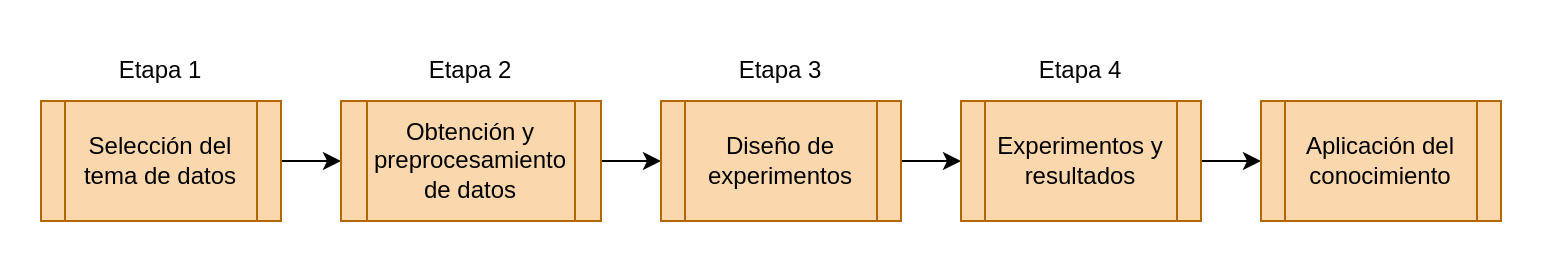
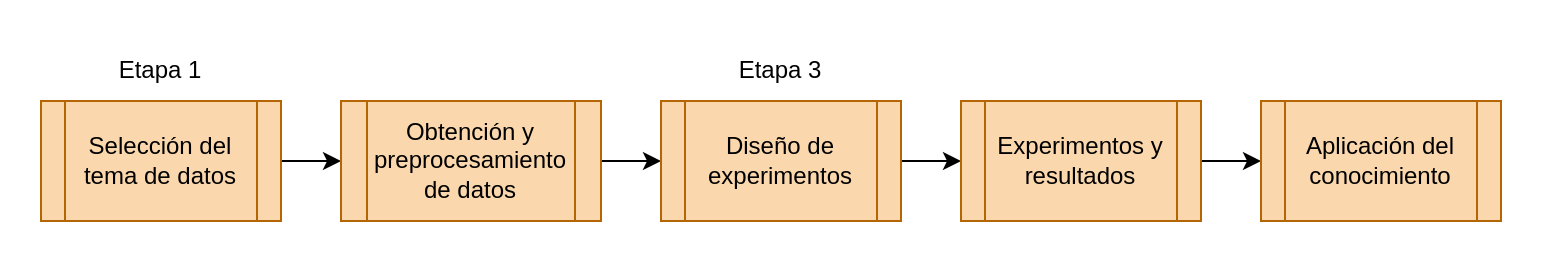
  <mxCell id="0" />
  <mxCell id="1" parent="0" />
  <mxCell id="2" style="edgeStyle=orthogonalEdgeStyle;rounded=0;orthogonalLoop=1;jettySize=auto;html=1;entryX=0;entryY=0.5;entryDx=0;entryDy=0;" edge="1" parent="1" source="3" target="5"><mxGeometry relative="1" as="geometry" /></mxCell>
  <mxCell id="3" value="Selección del tema de datos" style="shape=process;whiteSpace=wrap;html=1;backgroundOutline=1;fillColor=#fad7ac;strokeColor=#b46504;" vertex="1" parent="1"><mxGeometry x="20" y="50" width="120" height="60" as="geometry" /></mxCell>
  <mxCell id="4" style="edgeStyle=orthogonalEdgeStyle;rounded=0;orthogonalLoop=1;jettySize=auto;html=1;" edge="1" parent="1" source="5" target="7"><mxGeometry relative="1" as="geometry" /></mxCell>
  <mxCell id="5" value="Obtención y preprocesamiento de datos" style="shape=process;whiteSpace=wrap;html=1;backgroundOutline=1;fillColor=#fad7ac;strokeColor=#b46504;" vertex="1" parent="1"><mxGeometry x="170" y="50" width="130" height="60" as="geometry" /></mxCell>
  <mxCell id="6" style="edgeStyle=orthogonalEdgeStyle;rounded=0;orthogonalLoop=1;jettySize=auto;html=1;entryX=0;entryY=0.5;entryDx=0;entryDy=0;" edge="1" parent="1" source="7" target="9"><mxGeometry relative="1" as="geometry" /></mxCell>
  <mxCell id="7" value="Diseño de experimentos" style="shape=process;whiteSpace=wrap;html=1;backgroundOutline=1;fillColor=#fad7ac;strokeColor=#b46504;" vertex="1" parent="1"><mxGeometry x="330" y="50" width="120" height="60" as="geometry" /></mxCell>
  <mxCell id="8" style="edgeStyle=orthogonalEdgeStyle;rounded=0;orthogonalLoop=1;jettySize=auto;html=1;" edge="1" parent="1" source="9" target="10"><mxGeometry relative="1" as="geometry" /></mxCell>
  <mxCell id="9" value="Experimentos y resultados" style="shape=process;whiteSpace=wrap;html=1;backgroundOutline=1;fillColor=#fad7ac;strokeColor=#b46504;" vertex="1" parent="1"><mxGeometry x="480" y="50" width="120" height="60" as="geometry" /></mxCell>
  <mxCell id="10" value="Aplicación del conocimiento" style="shape=process;whiteSpace=wrap;html=1;backgroundOutline=1;fillColor=#fad7ac;strokeColor=#b46504;" vertex="1" parent="1"><mxGeometry x="630" y="50" width="120" height="60" as="geometry" /></mxCell>
  <mxCell id="11" value="Etapa 1" style="text;html=1;strokeColor=none;fillColor=none;align=center;verticalAlign=middle;whiteSpace=wrap;rounded=0;" vertex="1" parent="1"><mxGeometry x="50" y="20" width="60" height="30" as="geometry" /></mxCell>
- <mxCell id="12" value="Etapa 2" style="text;html=1;strokeColor=none;fillColor=none;align=center;verticalAlign=middle;whiteSpace=wrap;rounded=0;" vertex="1" parent="1"><mxGeometry x="205" y="20" width="60" height="30" as="geometry" /></mxCell>
  <mxCell id="13" value="&lt;div&gt;Etapa 3&lt;/div&gt;" style="text;html=1;strokeColor=none;fillColor=none;align=center;verticalAlign=middle;whiteSpace=wrap;rounded=0;" vertex="1" parent="1"><mxGeometry x="360" y="20" width="60" height="30" as="geometry" /></mxCell>
- <mxCell id="14" value="&lt;div&gt;Etapa 4&lt;/div&gt;" style="text;html=1;strokeColor=none;fillColor=none;align=center;verticalAlign=middle;whiteSpace=wrap;rounded=0;" vertex="1" parent="1"><mxGeometry x="510" y="20" width="60" height="30" as="geometry" /></mxCell>
